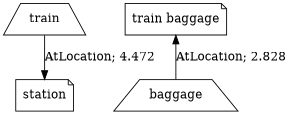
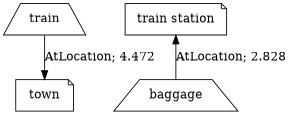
  digraph {
    fontname="DejaVu Serif"
    node [fontname="DejaVu Serif" shape=trapezium]
    edge [fontname="DejaVu Serif"]
    n1 [label=train]
-   n2 [label=station shape=note]
-   n3 [label="train baggage" shape=note]
+   n2 [label=town shape=note]
+   n3 [label="train station" shape=note]
    n4 [label=baggage]
    n1 -> n2 [dir=forward label="AtLocation; 4.472" weight=4.472]
    n3 -> n4 [dir=back label="AtLocation; 2.828" weight=2.828]
  }
